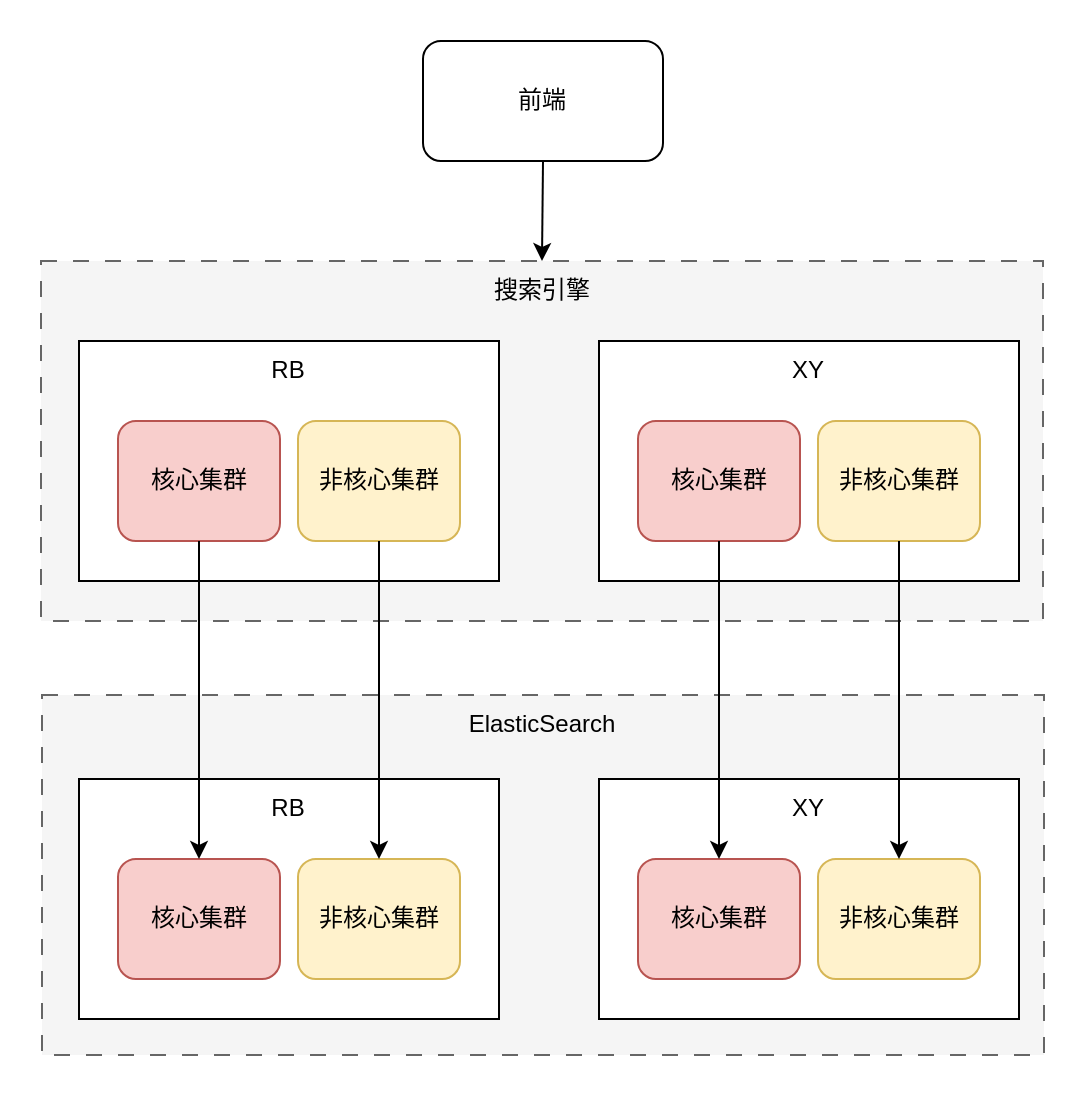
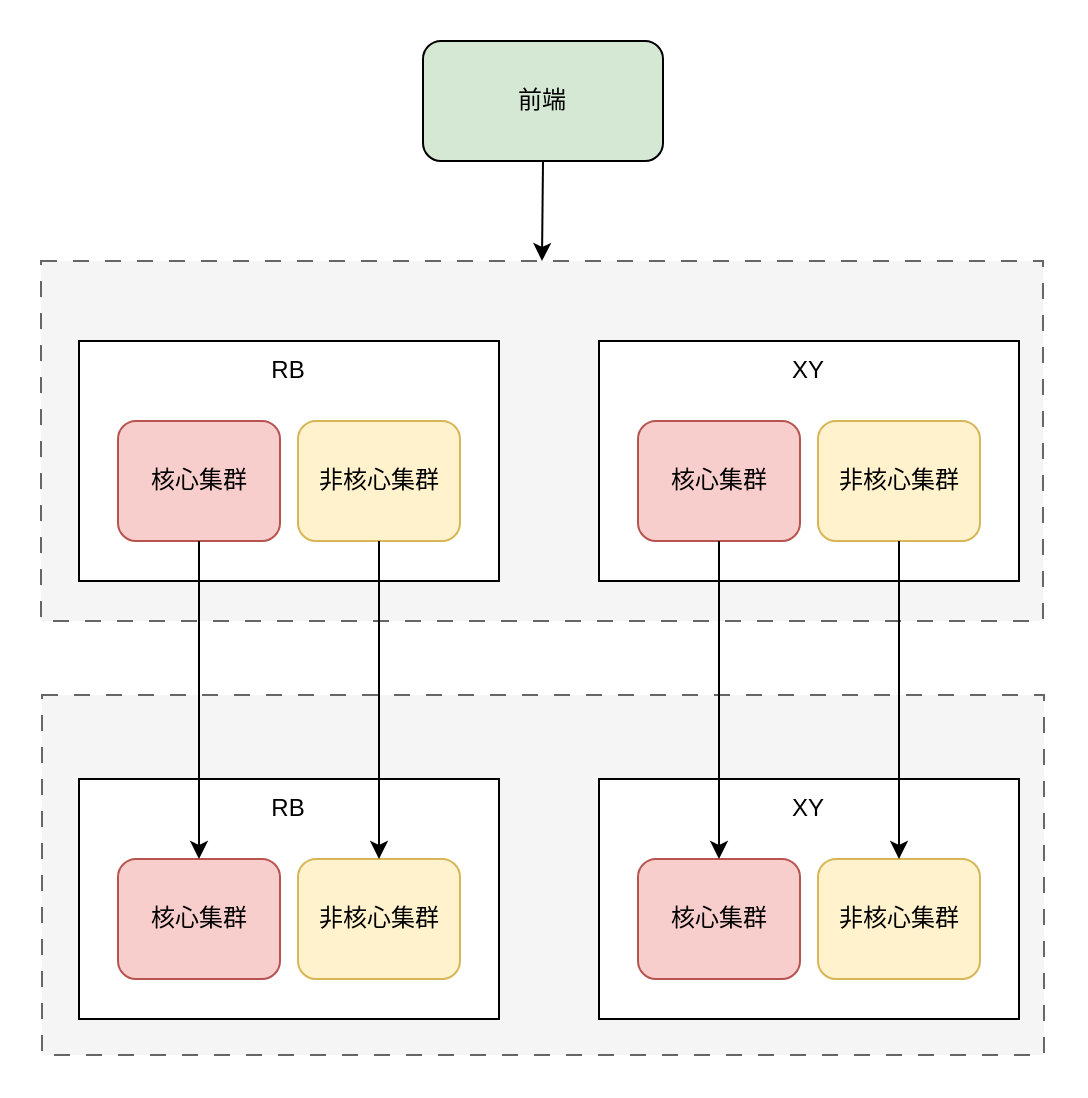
  <mxCell id="0" />
  <mxCell id="1" parent="0" />
  <mxCell id="2" value="" style="rounded=0;whiteSpace=wrap;html=1;dashed=1;dashPattern=8 8;fillColor=#f5f5f5;fontColor=#333333;strokeColor=#666666;" vertex="1" parent="1"><mxGeometry x="20.5" y="347" width="501" height="180" as="geometry" /></mxCell>
  <mxCell id="3" value="" style="rounded=0;whiteSpace=wrap;html=1;dashed=1;dashPattern=8 8;fillColor=#f5f5f5;fontColor=#333333;strokeColor=#666666;" vertex="1" parent="1"><mxGeometry x="20" y="130" width="501" height="180" as="geometry" /></mxCell>
- <mxCell id="4" value="前端" style="rounded=1;whiteSpace=wrap;html=1;" vertex="1" parent="1"><mxGeometry x="211" y="20" width="120" height="60" as="geometry" /></mxCell>
+ <mxCell id="4" value="前端" style="rounded=1;whiteSpace=wrap;html=1;fillColor=#d5e8d4;" vertex="1" parent="1"><mxGeometry x="211" y="20" width="120" height="60" as="geometry" /></mxCell>
  <mxCell id="5" value="" style="rounded=0;whiteSpace=wrap;html=1;" vertex="1" parent="1"><mxGeometry x="299" y="170" width="210" height="120" as="geometry" /></mxCell>
  <mxCell id="6" value="核心集群" style="rounded=1;whiteSpace=wrap;html=1;fillColor=#f8cecc;strokeColor=#b85450;" vertex="1" parent="1"><mxGeometry x="318.5" y="210" width="81" height="60" as="geometry" /></mxCell>
  <mxCell id="7" value="非核心集群" style="rounded=1;whiteSpace=wrap;html=1;fillColor=#fff2cc;strokeColor=#d6b656;" vertex="1" parent="1"><mxGeometry x="408.5" y="210" width="81" height="60" as="geometry" /></mxCell>
  <mxCell id="8" value="XY" style="text;html=1;align=center;verticalAlign=middle;whiteSpace=wrap;rounded=0;" vertex="1" parent="1"><mxGeometry x="374" y="170" width="60" height="30" as="geometry" /></mxCell>
  <mxCell id="9" value="" style="rounded=0;whiteSpace=wrap;html=1;" vertex="1" parent="1"><mxGeometry x="39" y="170" width="210" height="120" as="geometry" /></mxCell>
  <mxCell id="10" value="核心集群" style="rounded=1;whiteSpace=wrap;html=1;fillColor=#f8cecc;strokeColor=#b85450;" vertex="1" parent="1"><mxGeometry x="58.5" y="210" width="81" height="60" as="geometry" /></mxCell>
  <mxCell id="11" value="非核心集群" style="rounded=1;whiteSpace=wrap;html=1;fillColor=#fff2cc;strokeColor=#d6b656;" vertex="1" parent="1"><mxGeometry x="148.5" y="210" width="81" height="60" as="geometry" /></mxCell>
  <mxCell id="12" value="RB" style="text;html=1;align=center;verticalAlign=middle;whiteSpace=wrap;rounded=0;" vertex="1" parent="1"><mxGeometry x="114" y="170" width="60" height="30" as="geometry" /></mxCell>
  <mxCell id="13" value="" style="rounded=0;whiteSpace=wrap;html=1;" vertex="1" parent="1"><mxGeometry x="299" y="389" width="210" height="120" as="geometry" /></mxCell>
  <mxCell id="14" value="核心集群" style="rounded=1;whiteSpace=wrap;html=1;fillColor=#f8cecc;strokeColor=#b85450;" vertex="1" parent="1"><mxGeometry x="318.5" y="429" width="81" height="60" as="geometry" /></mxCell>
  <mxCell id="15" value="非核心集群" style="rounded=1;whiteSpace=wrap;html=1;fillColor=#fff2cc;strokeColor=#d6b656;" vertex="1" parent="1"><mxGeometry x="408.5" y="429" width="81" height="60" as="geometry" /></mxCell>
  <mxCell id="16" value="XY" style="text;html=1;align=center;verticalAlign=middle;whiteSpace=wrap;rounded=0;" vertex="1" parent="1"><mxGeometry x="374" y="389" width="60" height="30" as="geometry" /></mxCell>
  <mxCell id="17" value="" style="rounded=0;whiteSpace=wrap;html=1;" vertex="1" parent="1"><mxGeometry x="39" y="389" width="210" height="120" as="geometry" /></mxCell>
  <mxCell id="18" value="核心集群" style="rounded=1;whiteSpace=wrap;html=1;fillColor=#f8cecc;strokeColor=#b85450;" vertex="1" parent="1"><mxGeometry x="58.5" y="429" width="81" height="60" as="geometry" /></mxCell>
  <mxCell id="19" value="非核心集群" style="rounded=1;whiteSpace=wrap;html=1;fillColor=#fff2cc;strokeColor=#d6b656;" vertex="1" parent="1"><mxGeometry x="148.5" y="429" width="81" height="60" as="geometry" /></mxCell>
  <mxCell id="20" value="RB" style="text;html=1;align=center;verticalAlign=middle;whiteSpace=wrap;rounded=0;" vertex="1" parent="1"><mxGeometry x="114" y="389" width="60" height="30" as="geometry" /></mxCell>
  <mxCell id="21" value="" style="endArrow=classic;html=1;rounded=0;exitX=0.5;exitY=1;exitDx=0;exitDy=0;entryX=0.5;entryY=0;entryDx=0;entryDy=0;" edge="1" parent="1" source="10" target="18"><mxGeometry width="50" height="50" relative="1" as="geometry"><mxPoint x="239" y="140" as="sourcePoint" /><mxPoint x="449" y="380" as="targetPoint" /></mxGeometry></mxCell>
  <mxCell id="22" value="" style="endArrow=classic;html=1;rounded=0;exitX=0.5;exitY=1;exitDx=0;exitDy=0;" edge="1" parent="1" source="11" target="19"><mxGeometry width="50" height="50" relative="1" as="geometry"><mxPoint x="119" y="350" as="sourcePoint" /><mxPoint x="119" y="450" as="targetPoint" /></mxGeometry></mxCell>
  <mxCell id="23" value="" style="endArrow=classic;html=1;rounded=0;exitX=0.5;exitY=1;exitDx=0;exitDy=0;entryX=0.5;entryY=0;entryDx=0;entryDy=0;" edge="1" parent="1" source="6" target="14"><mxGeometry width="50" height="50" relative="1" as="geometry"><mxPoint x="249" y="330" as="sourcePoint" /><mxPoint x="249" y="430" as="targetPoint" /></mxGeometry></mxCell>
  <mxCell id="24" value="" style="endArrow=classic;html=1;rounded=0;exitX=0.5;exitY=1;exitDx=0;exitDy=0;entryX=0.5;entryY=0;entryDx=0;entryDy=0;" edge="1" parent="1" source="7" target="15"><mxGeometry width="50" height="50" relative="1" as="geometry"><mxPoint x="469" y="320" as="sourcePoint" /><mxPoint x="469" y="420" as="targetPoint" /></mxGeometry></mxCell>
  <mxCell id="25" value="" style="endArrow=classic;html=1;rounded=0;exitX=0.5;exitY=1;exitDx=0;exitDy=0;entryX=0.5;entryY=0;entryDx=0;entryDy=0;" edge="1" parent="1" source="4" target="3"><mxGeometry width="50" height="50" relative="1" as="geometry"><mxPoint x="421" y="90" as="sourcePoint" /><mxPoint x="471" y="40" as="targetPoint" /></mxGeometry></mxCell>
- <mxCell id="26" value="搜索引擎" style="text;html=1;align=center;verticalAlign=middle;whiteSpace=wrap;rounded=0;" vertex="1" parent="1"><mxGeometry x="241" y="130" width="60" height="30" as="geometry" /></mxCell>
- <mxCell id="27" value="ElasticSearch" style="text;html=1;align=center;verticalAlign=middle;whiteSpace=wrap;rounded=0;" vertex="1" parent="1"><mxGeometry x="231" y="347" width="80" height="30" as="geometry" /></mxCell>
